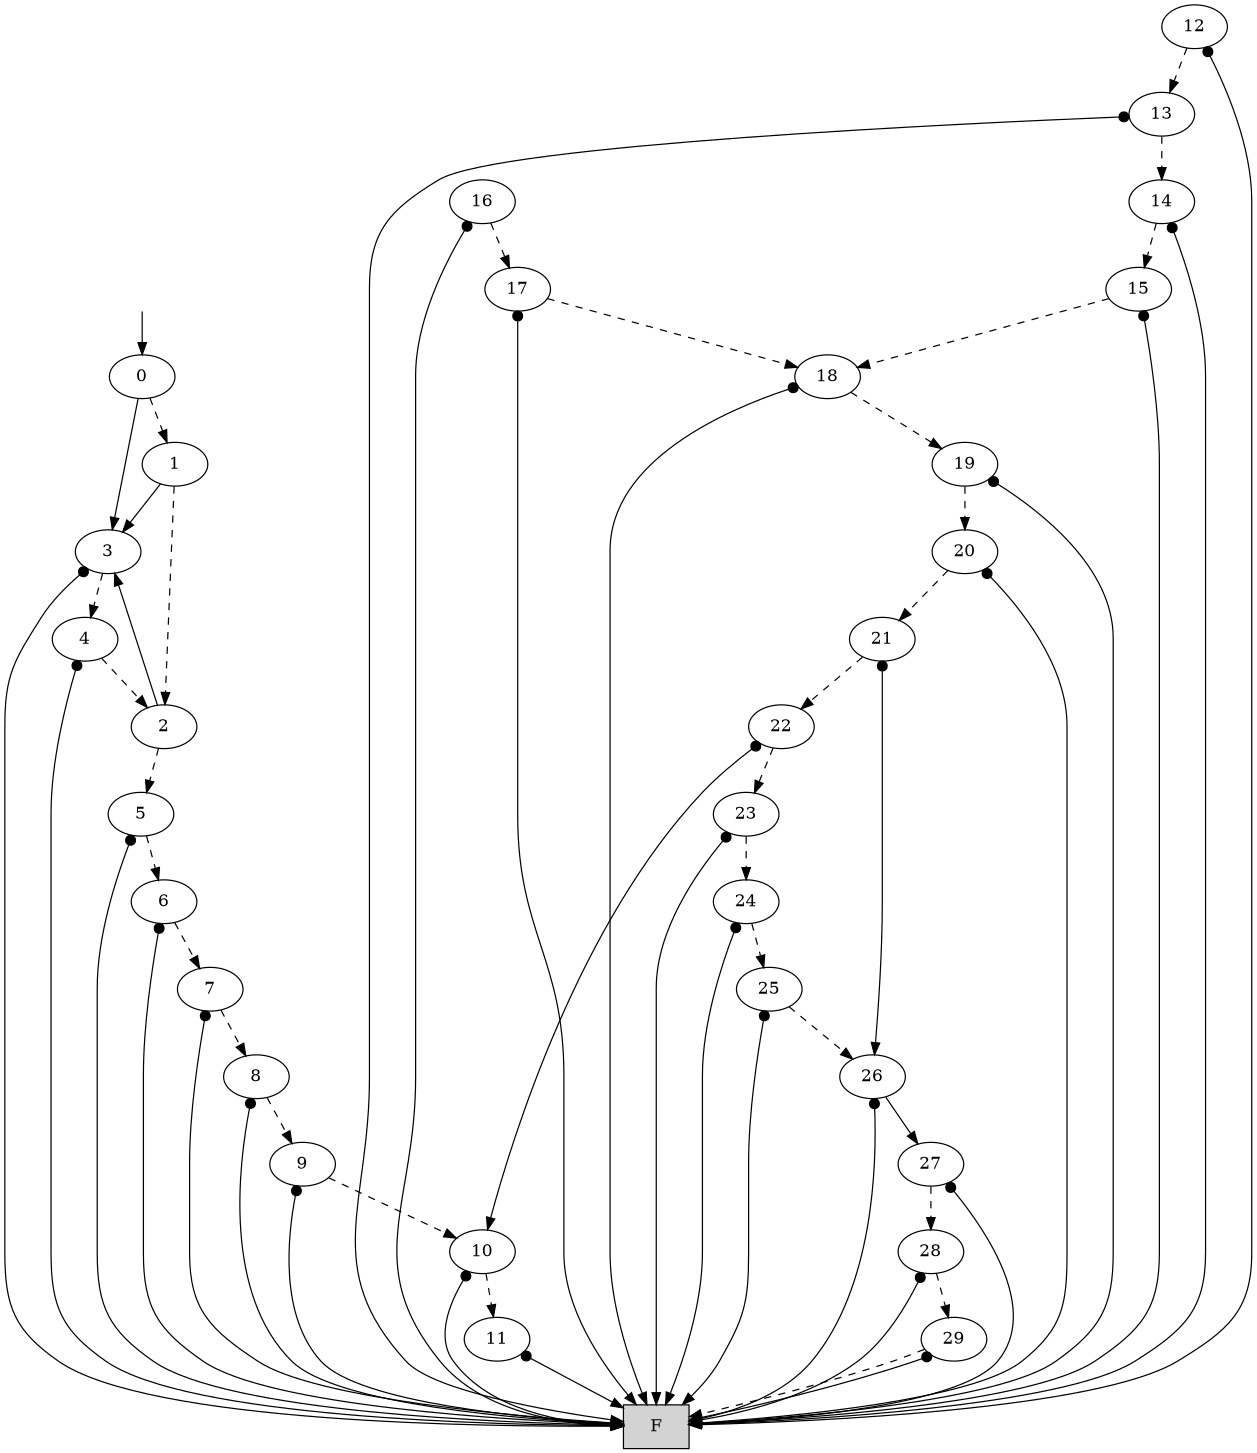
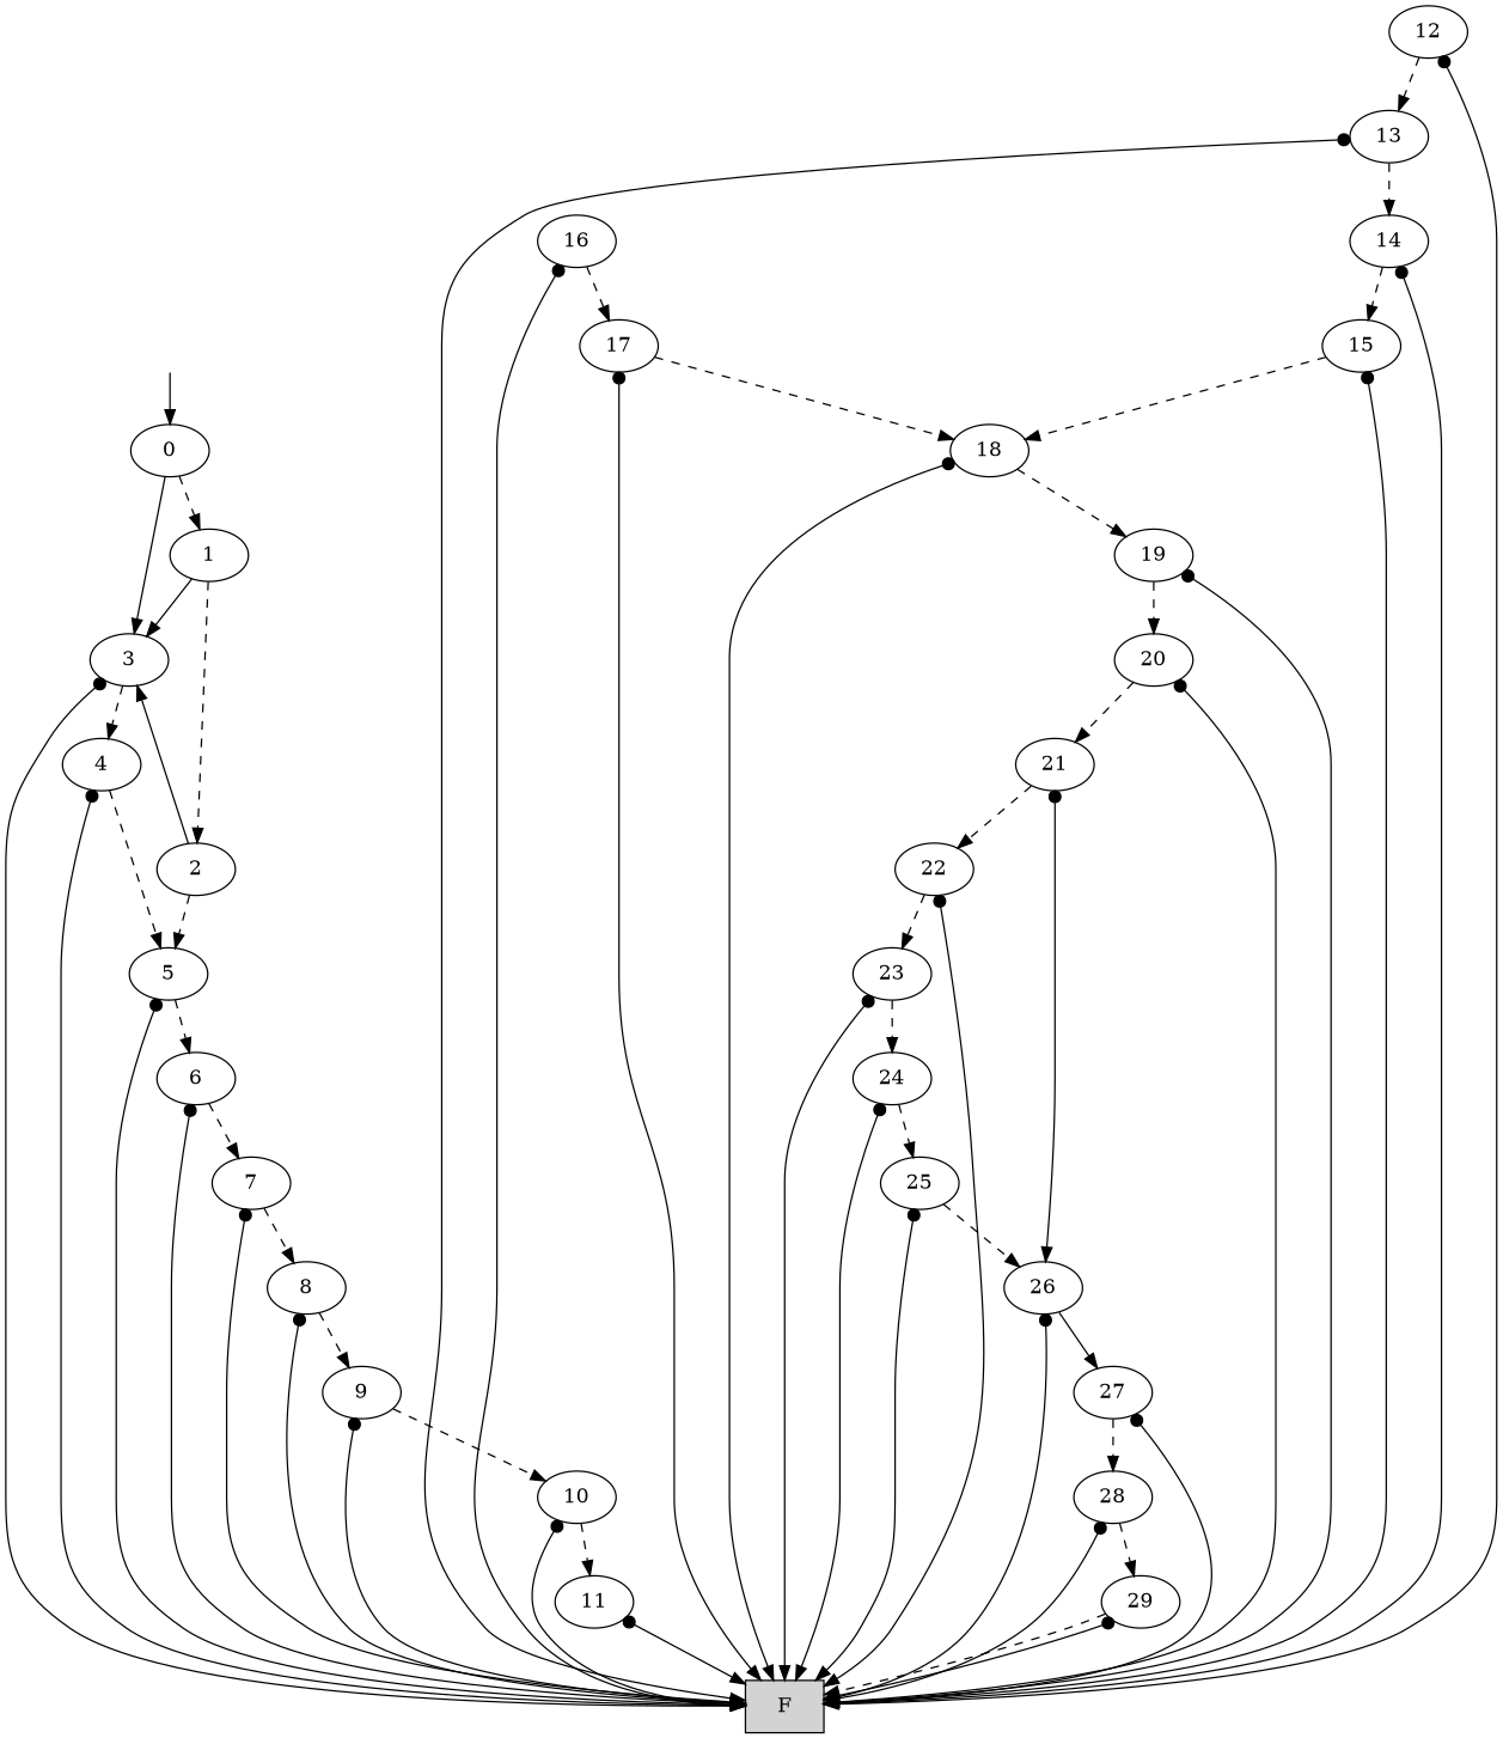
  digraph {
    edge [dir=both style=solid]
    root [style=invis]
    n2 [label=0]
    n3 [label=1]
    n4 [label=3]
    n5 [label=2]
    n6 [label=F shape=box style=filled]
    n7 [label=4]
    n8 [label=5]
    n9 [label=6]
    n10 [label=7]
    n11 [label=8]
    n12 [label=9]
    n13 [label=10]
    n14 [label=11]
    n15 [label=12]
    n16 [label=13]
    n17 [label=14]
    n18 [label=15]
    n19 [label=18]
    n20 [label=16]
    n21 [label=17]
    n22 [label=19]
    n23 [label=20]
    n24 [label=21]
    n25 [label=22]
    n26 [label=26]
    n27 [label=23]
    n28 [label=24]
    n29 [label=25]
    n30 [label=27]
    n31 [label=28]
    n32 [label=29]
    root -> n2 [arrowtail=none]
    n2 -> n3 [dir=forward style=dashed]
    n2 -> n4 [arrowtail=none]
    n3 -> n4 [arrowtail=none]
    n3 -> n5 [dir=forward style=dashed]
    n4 -> n6 [arrowtail=dot]
    n4 -> n7 [dir=forward style=dashed]
    n5 -> n4 [arrowtail=none]
    n5 -> n8 [dir=forward style=dashed]
    n7 -> n6 [arrowtail=dot]
-   n7 -> n5 [dir=forward style=dashed]
+   n7 -> n8 [dir=forward style=dashed]
    n8 -> n6 [arrowtail=dot]
    n8 -> n9 [dir=forward style=dashed]
    n9 -> n6 [arrowtail=dot]
    n9 -> n10 [dir=forward style=dashed]
    n10 -> n6 [arrowtail=dot]
    n10 -> n11 [dir=forward style=dashed]
    n11 -> n6 [arrowtail=dot]
    n11 -> n12 [dir=forward style=dashed]
    n12 -> n6 [arrowtail=dot]
    n12 -> n13 [dir=forward style=dashed]
    n13 -> n6 [arrowtail=dot]
    n13 -> n14 [dir=forward style=dashed]
    n14 -> n6 [arrowtail=dot]
    n15 -> n6 [arrowtail=dot]
    n15 -> n16 [dir=forward style=dashed]
    n16 -> n6 [arrowtail=dot]
    n16 -> n17 [dir=forward style=dashed]
    n17 -> n6 [arrowtail=dot]
    n17 -> n18 [dir=forward style=dashed]
    n18 -> n6 [arrowtail=dot]
    n18 -> n19 [dir=forward style=dashed]
    n19 -> n6 [arrowtail=dot]
    n19 -> n22 [dir=forward style=dashed]
    n20 -> n6 [arrowtail=dot]
    n20 -> n21 [dir=forward style=dashed]
    n21 -> n6 [arrowtail=dot]
    n21 -> n19 [dir=forward style=dashed]
    n22 -> n6 [arrowtail=dot]
    n22 -> n23 [dir=forward style=dashed]
    n23 -> n6 [arrowtail=dot]
    n23 -> n24 [dir=forward style=dashed]
    n24 -> n25 [dir=forward style=dashed]
    n24 -> n26 [arrowtail=dot]
-   n25 -> n13 [arrowtail=dot]
+   n25 -> n6 [arrowtail=dot]
    n25 -> n27 [dir=forward style=dashed]
    n26 -> n6 [arrowtail=dot]
    n26 -> n30 [dir=forward]
    n27 -> n6 [arrowtail=dot]
    n27 -> n28 [dir=forward style=dashed]
    n28 -> n6 [arrowtail=dot]
    n28 -> n29 [dir=forward style=dashed]
    n29 -> n6 [arrowtail=dot]
    n29 -> n26 [dir=forward style=dashed]
    n30 -> n6 [arrowtail=dot]
    n30 -> n31 [dir=forward style=dashed]
    n31 -> n6 [arrowtail=dot]
    n31 -> n32 [dir=forward style=dashed]
    n32 -> n6 [dir=forward style=dashed]
    n32 -> n6 [arrowtail=dot]
  }
